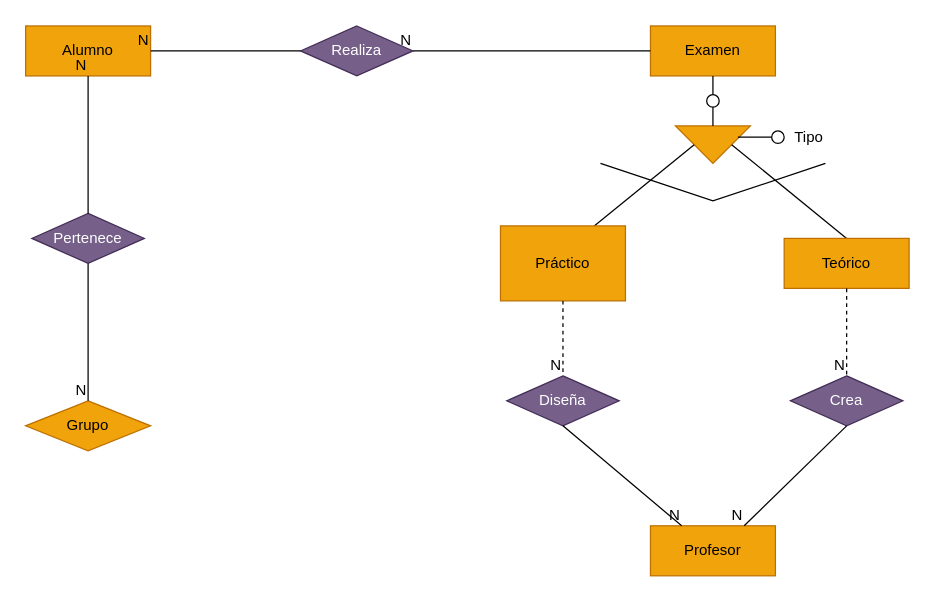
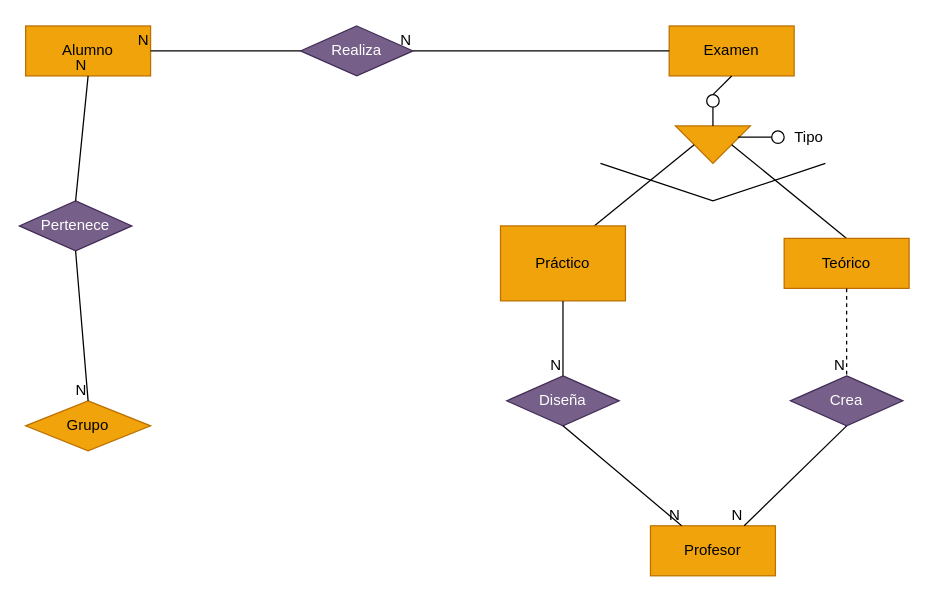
  <mxCell id="0" />
  <mxCell id="1" parent="0" />
- <mxCell id="2" value="Examen" style="whiteSpace=wrap;html=1;align=center;fillColor=#f0a30a;strokeColor=#BD7000;fontColor=#000000;" vertex="1" parent="1"><mxGeometry x="520" y="20" width="100" height="40" as="geometry" /></mxCell>
+ <mxCell id="2" value="Examen" style="whiteSpace=wrap;html=1;align=center;fillColor=#f0a30a;strokeColor=#BD7000;fontColor=#000000;" vertex="1" parent="1"><mxGeometry x="535" y="20" width="100" height="40" as="geometry" /></mxCell>
  <mxCell id="3" value="" style="triangle;whiteSpace=wrap;html=1;rotation=90;fillColor=#f0a30a;strokeColor=#BD7000;fontColor=#000000;" vertex="1" parent="1"><mxGeometry x="555" y="85" width="30" height="60" as="geometry" /></mxCell>
  <mxCell id="4" value="" style="endArrow=none;html=1;rounded=0;exitX=0.5;exitY=1;exitDx=0;exitDy=0;entryX=0.75;entryY=0;entryDx=0;entryDy=0;" edge="1" source="3" parent="1" target="14"><mxGeometry relative="1" as="geometry"><mxPoint x="710" y="130" as="sourcePoint" /><mxPoint x="430" y="188" as="targetPoint" /></mxGeometry></mxCell>
  <mxCell id="5" value="" style="endArrow=none;html=1;rounded=0;exitX=0.5;exitY=0;exitDx=0;exitDy=0;entryX=0.5;entryY=0;entryDx=0;entryDy=0;" edge="1" source="3" parent="1" target="13"><mxGeometry relative="1" as="geometry"><mxPoint x="710" y="130" as="sourcePoint" /><mxPoint x="727" y="200" as="targetPoint" /></mxGeometry></mxCell>
  <mxCell id="6" value="" style="ellipse;whiteSpace=wrap;html=1;aspect=fixed;" vertex="1" parent="1"><mxGeometry x="565" y="75" width="10" height="10" as="geometry" /></mxCell>
  <mxCell id="7" value="" style="endArrow=none;html=1;rounded=0;exitX=0.5;exitY=0;exitDx=0;exitDy=0;entryX=0.5;entryY=1;entryDx=0;entryDy=0;" edge="1" source="6" target="2" parent="1"><mxGeometry relative="1" as="geometry"><mxPoint x="710" y="130" as="sourcePoint" /><mxPoint x="870" y="130" as="targetPoint" /></mxGeometry></mxCell>
  <mxCell id="8" value="" style="endArrow=none;html=1;rounded=0;exitX=0.5;exitY=1;exitDx=0;exitDy=0;entryX=0;entryY=0.5;entryDx=0;entryDy=0;" edge="1" source="6" target="3" parent="1"><mxGeometry relative="1" as="geometry"><mxPoint x="710" y="130" as="sourcePoint" /><mxPoint x="870" y="130" as="targetPoint" /></mxGeometry></mxCell>
  <mxCell id="9" value="" style="ellipse;whiteSpace=wrap;html=1;aspect=fixed;" vertex="1" parent="1"><mxGeometry x="617" y="104" width="10" height="10" as="geometry" /></mxCell>
  <mxCell id="10" value="" style="endArrow=none;html=1;rounded=0;exitX=0;exitY=0.5;exitDx=0;exitDy=0;entryX=0.3;entryY=0.167;entryDx=0;entryDy=0;entryPerimeter=0;" edge="1" source="9" target="3" parent="1"><mxGeometry relative="1" as="geometry"><mxPoint x="710" y="130" as="sourcePoint" /><mxPoint x="870" y="130" as="targetPoint" /></mxGeometry></mxCell>
  <mxCell id="11" value="Tipo" style="text;html=1;align=center;verticalAlign=middle;whiteSpace=wrap;rounded=0;" vertex="1" parent="1"><mxGeometry x="617" y="94" width="60" height="30" as="geometry" /></mxCell>
  <mxCell id="12" value="" style="endArrow=none;html=1;rounded=0;" edge="1" parent="1"><mxGeometry relative="1" as="geometry"><mxPoint x="480" y="130" as="sourcePoint" /><mxPoint x="660" y="130" as="targetPoint" /><Array as="points"><mxPoint x="570" y="160" /></Array></mxGeometry></mxCell>
  <mxCell id="13" value="Teórico" style="whiteSpace=wrap;html=1;align=center;fillColor=#f0a30a;strokeColor=#BD7000;fontColor=#000000;" vertex="1" parent="1"><mxGeometry x="627" y="190" width="100" height="40" as="geometry" /></mxCell>
  <mxCell id="14" value="Práctico" style="whiteSpace=wrap;html=1;align=center;fillColor=#f0a30a;strokeColor=#BD7000;fontColor=#000000;" vertex="1" parent="1"><mxGeometry x="400" y="180" width="100" height="60" as="geometry" /></mxCell>
  <mxCell id="15" value="Alumno" style="whiteSpace=wrap;html=1;align=center;fillColor=#f0a30a;strokeColor=#BD7000;fontColor=#000000;" vertex="1" parent="1"><mxGeometry x="20" y="20" width="100" height="40" as="geometry" /></mxCell>
  <mxCell id="16" value="Grupo" style="rhombus;whiteSpace=wrap;html=1;align=center;fillColor=#f0a30a;strokeColor=#BD7000;fontColor=#000000;" vertex="1" parent="1"><mxGeometry x="20" y="320" width="100" height="40" as="geometry" /></mxCell>
  <mxCell id="17" value="Profesor" style="whiteSpace=wrap;html=1;align=center;fillColor=#f0a30a;strokeColor=#BD7000;fontColor=#000000;" vertex="1" parent="1"><mxGeometry x="520" y="420" width="100" height="40" as="geometry" /></mxCell>
  <mxCell id="18" value="Crea" style="shape=rhombus;perimeter=rhombusPerimeter;whiteSpace=wrap;html=1;align=center;fillColor=#76608a;fontColor=#ffffff;strokeColor=#432D57;" vertex="1" parent="1"><mxGeometry x="632" y="300" width="90" height="40" as="geometry" /></mxCell>
  <mxCell id="19" value="Diseña" style="shape=rhombus;perimeter=rhombusPerimeter;whiteSpace=wrap;html=1;align=center;fillColor=#76608a;fontColor=#ffffff;strokeColor=#432D57;" vertex="1" parent="1"><mxGeometry x="405" y="300" width="90" height="40" as="geometry" /></mxCell>
- <mxCell id="20" value="" style="endArrow=none;html=1;rounded=0;entryX=0.5;entryY=0;entryDx=0;entryDy=0;exitX=0.5;exitY=1;exitDx=0;exitDy=0;dashed=1;" edge="1" parent="1" source="14" target="19"><mxGeometry relative="1" as="geometry"><mxPoint x="450" y="230" as="sourcePoint" /><mxPoint x="700" y="260" as="targetPoint" /></mxGeometry></mxCell>
+ <mxCell id="20" value="" style="endArrow=none;html=1;rounded=0;entryX=0.5;entryY=0;entryDx=0;entryDy=0;exitX=0.5;exitY=1;exitDx=0;exitDy=0;" edge="1" parent="1" source="14" target="19"><mxGeometry relative="1" as="geometry"><mxPoint x="450" y="230" as="sourcePoint" /><mxPoint x="700" y="260" as="targetPoint" /></mxGeometry></mxCell>
  <mxCell id="21" value="N" style="resizable=0;html=1;whiteSpace=wrap;align=right;verticalAlign=bottom;" connectable="0" vertex="1" parent="20"><mxGeometry x="1" relative="1" as="geometry" /></mxCell>
  <mxCell id="22" value="" style="endArrow=none;html=1;rounded=0;entryX=0.25;entryY=0;entryDx=0;entryDy=0;exitX=0.5;exitY=1;exitDx=0;exitDy=0;" edge="1" parent="1" source="19" target="17"><mxGeometry relative="1" as="geometry"><mxPoint x="460" y="230" as="sourcePoint" /><mxPoint x="460" y="310" as="targetPoint" /></mxGeometry></mxCell>
  <mxCell id="23" value="N" style="resizable=0;html=1;whiteSpace=wrap;align=right;verticalAlign=bottom;" connectable="0" vertex="1" parent="22"><mxGeometry x="1" relative="1" as="geometry" /></mxCell>
  <mxCell id="24" value="" style="endArrow=none;html=1;rounded=0;entryX=0.75;entryY=0;entryDx=0;entryDy=0;exitX=0.5;exitY=1;exitDx=0;exitDy=0;" edge="1" parent="1" source="18" target="17"><mxGeometry relative="1" as="geometry"><mxPoint x="470" y="240" as="sourcePoint" /><mxPoint x="470" y="320" as="targetPoint" /></mxGeometry></mxCell>
  <mxCell id="25" value="N" style="resizable=0;html=1;whiteSpace=wrap;align=right;verticalAlign=bottom;" connectable="0" vertex="1" parent="24"><mxGeometry x="1" relative="1" as="geometry" /></mxCell>
  <mxCell id="26" value="" style="endArrow=none;html=1;rounded=0;entryX=0.5;entryY=0;entryDx=0;entryDy=0;exitX=0.5;exitY=1;exitDx=0;exitDy=0;dashed=1;" edge="1" parent="1" source="13" target="18"><mxGeometry relative="1" as="geometry"><mxPoint x="480" y="250" as="sourcePoint" /><mxPoint x="480" y="330" as="targetPoint" /></mxGeometry></mxCell>
  <mxCell id="27" value="N" style="resizable=0;html=1;whiteSpace=wrap;align=right;verticalAlign=bottom;" connectable="0" vertex="1" parent="26"><mxGeometry x="1" relative="1" as="geometry" /></mxCell>
  <mxCell id="28" value="" style="endArrow=none;html=1;rounded=0;entryX=1;entryY=0.5;entryDx=0;entryDy=0;exitX=0;exitY=0.5;exitDx=0;exitDy=0;" edge="1" parent="1" source="2" target="30"><mxGeometry relative="1" as="geometry"><mxPoint x="490" y="260" as="sourcePoint" /><mxPoint x="490" y="340" as="targetPoint" /></mxGeometry></mxCell>
  <mxCell id="29" value="N" style="resizable=0;html=1;whiteSpace=wrap;align=right;verticalAlign=bottom;" connectable="0" vertex="1" parent="28"><mxGeometry x="1" relative="1" as="geometry" /></mxCell>
  <mxCell id="30" value="Realiza" style="shape=rhombus;perimeter=rhombusPerimeter;whiteSpace=wrap;html=1;align=center;fillColor=#76608a;fontColor=#ffffff;strokeColor=#432D57;" vertex="1" parent="1"><mxGeometry y="20" width="90" height="40" as="geometry" x="240" /></mxCell>
  <mxCell id="31" value="" style="endArrow=none;html=1;rounded=0;entryX=1;entryY=0.5;entryDx=0;entryDy=0;exitX=0;exitY=0.5;exitDx=0;exitDy=0;" edge="1" parent="1" source="30" target="15"><mxGeometry relative="1" as="geometry"><mxPoint x="530" y="50" as="sourcePoint" /><mxPoint x="340" y="50" as="targetPoint" /></mxGeometry></mxCell>
  <mxCell id="32" value="N" style="resizable=0;html=1;whiteSpace=wrap;align=right;verticalAlign=bottom;" connectable="0" vertex="1" parent="31"><mxGeometry x="1" relative="1" as="geometry" /></mxCell>
- <mxCell id="33" value="Pertenece" style="shape=rhombus;perimeter=rhombusPerimeter;whiteSpace=wrap;html=1;align=center;fillColor=#76608a;fontColor=#ffffff;strokeColor=#432D57;" vertex="1" parent="1"><mxGeometry x="25" y="170" width="90" height="40" as="geometry" /></mxCell>
+ <mxCell id="33" value="Pertenece" style="shape=rhombus;perimeter=rhombusPerimeter;whiteSpace=wrap;html=1;align=center;fillColor=#76608a;fontColor=#ffffff;strokeColor=#432D57;" vertex="1" parent="1"><mxGeometry x="15" y="160" width="90" height="40" as="geometry" /></mxCell>
  <mxCell id="34" value="" style="endArrow=none;html=1;rounded=0;entryX=0.5;entryY=1;entryDx=0;entryDy=0;exitX=0.5;exitY=0;exitDx=0;exitDy=0;" edge="1" parent="1" source="33" target="15"><mxGeometry relative="1" as="geometry"><mxPoint x="250" y="50" as="sourcePoint" /><mxPoint x="130" y="50" as="targetPoint" /></mxGeometry></mxCell>
  <mxCell id="35" value="N" style="resizable=0;html=1;whiteSpace=wrap;align=right;verticalAlign=bottom;" connectable="0" vertex="1" parent="34"><mxGeometry x="1" relative="1" as="geometry" /></mxCell>
  <mxCell id="36" value="" style="endArrow=none;html=1;rounded=0;entryX=0.5;entryY=0;entryDx=0;entryDy=0;exitX=0.5;exitY=1;exitDx=0;exitDy=0;" edge="1" parent="1" source="33" target="16"><mxGeometry relative="1" as="geometry"><mxPoint x="260" y="60" as="sourcePoint" /><mxPoint x="140" y="60" as="targetPoint" /></mxGeometry></mxCell>
  <mxCell id="37" value="N" style="resizable=0;html=1;whiteSpace=wrap;align=right;verticalAlign=bottom;" connectable="0" vertex="1" parent="36"><mxGeometry x="1" relative="1" as="geometry" /></mxCell>
